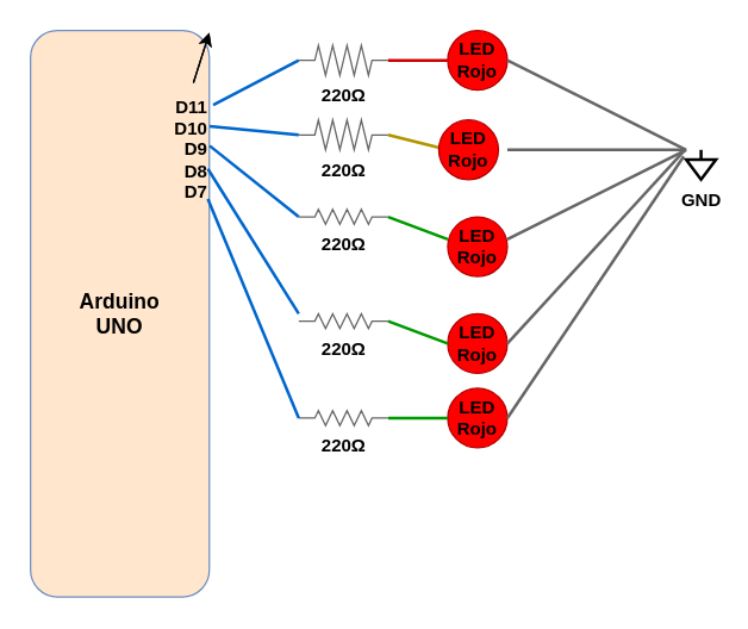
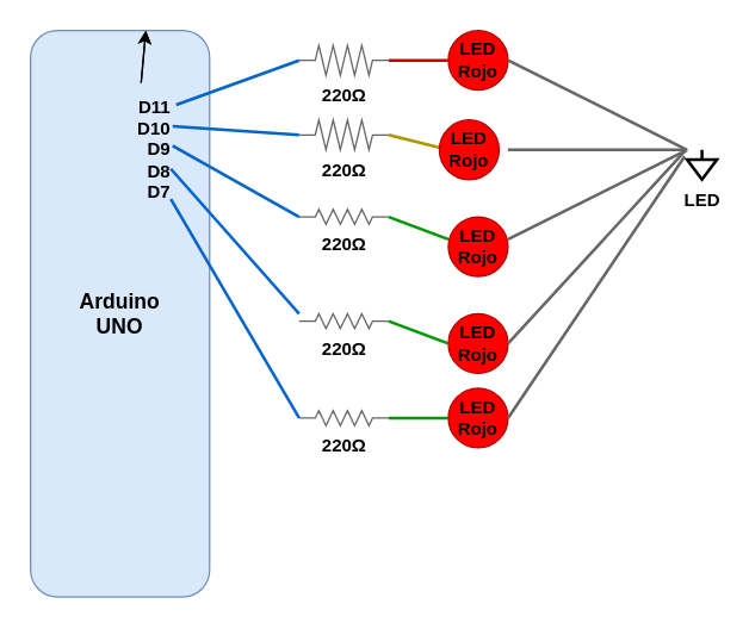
  <mxCell id="0" />
  <mxCell id="1" parent="0" />
- <mxCell id="2" value="Arduino&#10;UNO" style="rounded=1;whiteSpace=wrap;html=1;fillColor=#ffe6cc;strokeColor=#6c8ebf;fontSize=14;fontStyle=1;fontColor=#000000;" parent="1" vertex="1"><mxGeometry x="20" y="20" width="120" height="380" as="geometry" /></mxCell>
+ <mxCell id="2" value="Arduino&#10;UNO" style="rounded=1;whiteSpace=wrap;html=1;fillColor=#dae8fc;strokeColor=#6c8ebf;fontSize=14;fontStyle=1;fontColor=#000000" parent="1" vertex="1"><mxGeometry x="20" y="20" width="120" height="380" as="geometry" /></mxCell>
  <mxCell id="3" value="LED Rojo" style="ellipse;whiteSpace=wrap;html=1;aspect=fixed;fillColor=#FF0000;strokeColor=#B20000;fontColor=#000000;fontSize=12;fontStyle=1" parent="1" vertex="1"><mxGeometry x="300" y="20" width="40" height="40" as="geometry" /></mxCell>
  <mxCell id="4" value="220Ω" style="pointerEvents=1;verticalLabelPosition=bottom;shadow=0;dashed=0;align=center;html=1;verticalAlign=top;shape=mxgraph.electrical.resistors.resistor_2;fillColor=#f5f5f5;strokeColor=#666666;fontSize=12;fontStyle=1;fontColor=#000000" parent="1" vertex="1"><mxGeometry x="200" y="30" width="60" height="20" as="geometry" /></mxCell>
  <mxCell id="5" value="220Ω" style="pointerEvents=1;verticalLabelPosition=bottom;shadow=0;dashed=0;align=center;html=1;verticalAlign=top;shape=mxgraph.electrical.resistors.resistor_2;fillColor=#f5f5f5;strokeColor=#666666;fontSize=12;fontStyle=1;fontColor=#000000" parent="1" vertex="1"><mxGeometry x="200" y="80" width="60" height="20" as="geometry" /></mxCell>
  <mxCell id="6" value="220Ω" style="pointerEvents=1;verticalLabelPosition=bottom;shadow=0;dashed=0;align=center;html=1;verticalAlign=top;shape=mxgraph.electrical.resistors.resistor_2;fillColor=#f5f5f5;strokeColor=#666666;fontSize=12;fontStyle=1;fontColor=#000000" parent="1" vertex="1"><mxGeometry x="200" y="140" width="60" height="10" as="geometry" /></mxCell>
  <mxCell id="7" style="edgeStyle=none;html=1;" parent="1" source="9" target="2" edge="1"><mxGeometry relative="1" as="geometry" /></mxCell>
  <mxCell id="8" style="edgeStyle=none;html=1;" parent="1" source="9" target="2" edge="1"><mxGeometry relative="1" as="geometry" /></mxCell>
- <mxCell id="9" value="D11&lt;br&gt;D10&lt;br&gt;D9&lt;br&gt;D8&lt;br&gt;D7" style="text;html=1;align=right;verticalAlign=middle;resizable=0;points=[];autosize=1;fontSize=12;fontStyle=1;fontColor=#000000" parent="1" vertex="1"><mxGeometry x="90" y="55" width="50" height="90" as="geometry" /></mxCell>
+ <mxCell id="9" value="D11&lt;br&gt;D10&lt;br&gt;D9&lt;br&gt;D8&lt;br&gt;D7" style="text;html=1;align=right;verticalAlign=middle;resizable=0;points=[];autosize=1;fontSize=12;fontStyle=1;fontColor=#000000" parent="1" vertex="1"><mxGeometry x="65" y="55" width="50" height="90" as="geometry" /></mxCell>
  <mxCell id="10" value="" style="endArrow=none;html=1;rounded=0;entryX=0;entryY=0.5;entryDx=0;entryDy=0;strokeWidth=2;strokeColor=#0066CC;exitX=1.052;exitY=0.165;exitDx=0;exitDy=0;exitPerimeter=0;" parent="1" source="9" target="4" edge="1"><mxGeometry width="50" height="50" relative="1" as="geometry" /></mxCell>
  <mxCell id="11" value="" style="endArrow=none;html=1;rounded=0;exitX=1.004;exitY=0.324;exitDx=0;exitDy=0;entryX=0;entryY=0.5;entryDx=0;entryDy=0;strokeWidth=2;strokeColor=#0066CC;exitPerimeter=0;" parent="1" source="9" target="5" edge="1"><mxGeometry width="50" height="50" relative="1" as="geometry" /></mxCell>
  <mxCell id="12" value="" style="endArrow=none;html=1;rounded=0;exitX=1.004;exitY=0.47;exitDx=0;exitDy=0;entryX=0;entryY=0.5;entryDx=0;entryDy=0;strokeWidth=2;strokeColor=#0066CC;exitPerimeter=0;" parent="1" source="9" target="6" edge="1"><mxGeometry width="50" height="50" relative="1" as="geometry" /></mxCell>
  <mxCell id="13" value="" style="endArrow=none;html=1;rounded=0;exitX=1;exitY=0.5;exitDx=0;exitDy=0;entryX=0;entryY=0.5;entryDx=0;entryDy=0;strokeWidth=2;strokeColor=#CC0000" parent="1" source="4" target="3" edge="1"><mxGeometry width="50" height="50" relative="1" as="geometry" /></mxCell>
  <mxCell id="14" value="" style="endArrow=none;html=1;rounded=0;exitX=1;exitY=0.5;exitDx=0;exitDy=0;entryX=0;entryY=0.5;entryDx=0;entryDy=0;strokeWidth=2;strokeColor=#B09500" parent="1" source="5" edge="1"><mxGeometry width="50" height="50" relative="1" as="geometry"><mxPoint x="300" y="100" as="targetPoint" /></mxGeometry></mxCell>
  <mxCell id="15" value="" style="endArrow=none;html=1;rounded=0;exitX=1;exitY=0.5;exitDx=0;exitDy=0;entryX=0;entryY=0.5;entryDx=0;entryDy=0;strokeWidth=2;strokeColor=#009900" parent="1" source="6" edge="1"><mxGeometry width="50" height="50" relative="1" as="geometry"><mxPoint x="300" y="160" as="targetPoint" /></mxGeometry></mxCell>
- <mxCell id="16" value="GND" style="pointerEvents=1;verticalLabelPosition=bottom;shadow=0;dashed=0;align=center;html=1;verticalAlign=top;shape=mxgraph.electrical.signal_sources.signal_ground;strokeWidth=2;fontSize=12;fontStyle=1;fontColor=#000000" parent="1" vertex="1"><mxGeometry x="460" y="100" width="20" height="20" as="geometry" /></mxCell>
+ <mxCell id="16" value="LED" style="pointerEvents=1;verticalLabelPosition=bottom;shadow=0;dashed=0;align=center;html=1;verticalAlign=top;shape=mxgraph.electrical.signal_sources.signal_ground;strokeWidth=2;fontSize=12;fontStyle=1;fontColor=#000000" parent="1" vertex="1"><mxGeometry x="460" y="100" width="20" height="20" as="geometry" /></mxCell>
  <mxCell id="17" value="" style="endArrow=none;html=1;rounded=0;exitX=1;exitY=0.5;exitDx=0;exitDy=0;entryX=0;entryY=0;entryDx=0;entryDy=0;strokeWidth=2;strokeColor=#666666" parent="1" source="3" target="16" edge="1"><mxGeometry width="50" height="50" relative="1" as="geometry" /></mxCell>
  <mxCell id="18" value="" style="endArrow=none;html=1;rounded=0;exitX=1;exitY=0.5;exitDx=0;exitDy=0;entryX=0;entryY=0;entryDx=0;entryDy=0;strokeWidth=2;strokeColor=#666666" parent="1" target="16" edge="1"><mxGeometry width="50" height="50" relative="1" as="geometry"><mxPoint x="340" y="100" as="sourcePoint" /></mxGeometry></mxCell>
  <mxCell id="19" value="" style="endArrow=none;html=1;rounded=0;exitX=1;exitY=0.5;exitDx=0;exitDy=0;entryX=0;entryY=0;entryDx=0;entryDy=0;strokeWidth=2;strokeColor=#666666" parent="1" target="16" edge="1"><mxGeometry width="50" height="50" relative="1" as="geometry"><mxPoint x="340" y="160" as="sourcePoint" /></mxGeometry></mxCell>
  <mxCell id="20" value="LED Rojo" style="ellipse;whiteSpace=wrap;html=1;aspect=fixed;fillColor=#FF0000;strokeColor=#B20000;fontColor=#000000;fontSize=12;fontStyle=1" vertex="1" parent="1"><mxGeometry x="300" y="210" width="40" height="40" as="geometry" /></mxCell>
  <mxCell id="21" value="LED Rojo" style="ellipse;whiteSpace=wrap;html=1;aspect=fixed;fillColor=#FF0000;strokeColor=#B20000;fontColor=#000000;fontSize=12;fontStyle=1" vertex="1" parent="1"><mxGeometry x="294" y="80" width="40" height="40" as="geometry" /></mxCell>
  <mxCell id="22" value="LED Rojo" style="ellipse;whiteSpace=wrap;html=1;aspect=fixed;fillColor=#FF0000;strokeColor=#B20000;fontColor=#000000;fontSize=12;fontStyle=1" vertex="1" parent="1"><mxGeometry x="300" y="145" width="40" height="40" as="geometry" /></mxCell>
  <mxCell id="23" value="LED Rojo" style="ellipse;whiteSpace=wrap;html=1;aspect=fixed;fillColor=#FF0000;strokeColor=#B20000;fontColor=#000000;fontSize=12;fontStyle=1" vertex="1" parent="1"><mxGeometry x="300" y="260" width="40" height="40" as="geometry" /></mxCell>
  <mxCell id="24" value="220Ω" style="pointerEvents=1;verticalLabelPosition=bottom;shadow=0;dashed=0;align=center;html=1;verticalAlign=top;shape=mxgraph.electrical.resistors.resistor_2;fillColor=#f5f5f5;strokeColor=#666666;fontSize=12;fontStyle=1;fontColor=#000000" vertex="1" parent="1"><mxGeometry x="200" y="210" width="60" height="10" as="geometry" /></mxCell>
  <mxCell id="25" value="220Ω" style="pointerEvents=1;verticalLabelPosition=bottom;shadow=0;dashed=0;align=center;html=1;verticalAlign=top;shape=mxgraph.electrical.resistors.resistor_2;fillColor=#f5f5f5;strokeColor=#666666;fontSize=12;fontStyle=1;fontColor=#000000" vertex="1" parent="1"><mxGeometry x="200" y="275" width="60" height="10" as="geometry" /></mxCell>
  <mxCell id="26" value="" style="endArrow=none;html=1;rounded=0;exitX=1;exitY=0.5;exitDx=0;exitDy=0;entryX=0;entryY=0.5;entryDx=0;entryDy=0;strokeWidth=2;strokeColor=#009900;exitPerimeter=0;" edge="1" parent="1" source="24" target="20"><mxGeometry width="50" height="50" relative="1" as="geometry"><mxPoint x="270" y="155" as="sourcePoint" /><mxPoint x="310" y="170" as="targetPoint" /></mxGeometry></mxCell>
  <mxCell id="27" value="" style="endArrow=none;html=1;rounded=0;exitX=1;exitY=0.5;exitDx=0;exitDy=0;entryX=0;entryY=0.5;entryDx=0;entryDy=0;strokeWidth=2;strokeColor=#009900;exitPerimeter=0;" edge="1" parent="1" source="25" target="23"><mxGeometry width="50" height="50" relative="1" as="geometry"><mxPoint x="270" y="225" as="sourcePoint" /><mxPoint x="310" y="240" as="targetPoint" /></mxGeometry></mxCell>
  <mxCell id="28" value="" style="endArrow=none;html=1;rounded=0;exitX=1;exitY=0.5;exitDx=0;exitDy=0;entryX=-0.021;entryY=-0.016;entryDx=0;entryDy=0;strokeWidth=2;strokeColor=#666666;entryPerimeter=0;" edge="1" parent="1" source="20" target="16"><mxGeometry width="50" height="50" relative="1" as="geometry"><mxPoint x="350" y="170" as="sourcePoint" /><mxPoint x="470" y="110" as="targetPoint" /></mxGeometry></mxCell>
  <mxCell id="29" value="" style="endArrow=none;html=1;rounded=0;exitX=1;exitY=0.5;exitDx=0;exitDy=0;strokeWidth=2;strokeColor=#666666;entryX=-0.081;entryY=0.222;entryDx=0;entryDy=0;entryPerimeter=0;" edge="1" parent="1" source="23" target="16"><mxGeometry width="50" height="50" relative="1" as="geometry"><mxPoint x="360" y="180" as="sourcePoint" /><mxPoint x="460" y="90" as="targetPoint" /></mxGeometry></mxCell>
  <mxCell id="30" value="" style="endArrow=none;html=1;rounded=0;exitX=0.98;exitY=0.642;exitDx=0;exitDy=0;entryX=0;entryY=0;entryDx=0;entryDy=0;strokeWidth=2;strokeColor=#0066CC;exitPerimeter=0;entryPerimeter=0;" edge="1" parent="1" source="9" target="24"><mxGeometry width="50" height="50" relative="1" as="geometry"><mxPoint x="140" y="172.3" as="sourcePoint" /><mxPoint x="199.8" y="220" as="targetPoint" /></mxGeometry></mxCell>
  <mxCell id="31" value="" style="endArrow=none;html=1;rounded=0;exitX=0.98;exitY=0.867;exitDx=0;exitDy=0;entryX=0;entryY=0.5;entryDx=0;entryDy=0;strokeWidth=2;strokeColor=#0066CC;exitPerimeter=0;entryPerimeter=0;" edge="1" parent="1" source="9" target="25"><mxGeometry width="50" height="50" relative="1" as="geometry"><mxPoint x="160.2" y="117.3" as="sourcePoint" /><mxPoint x="220" y="165" as="targetPoint" /></mxGeometry></mxCell>
